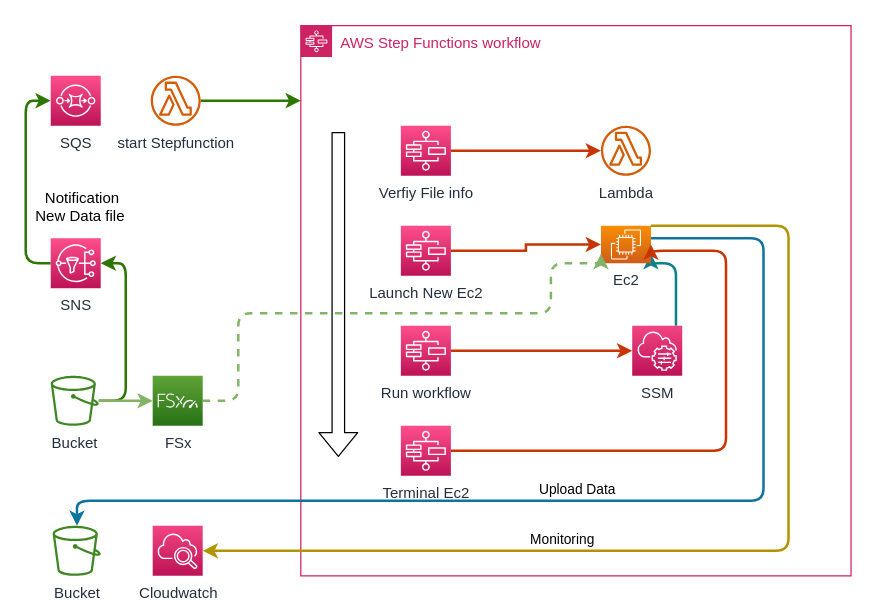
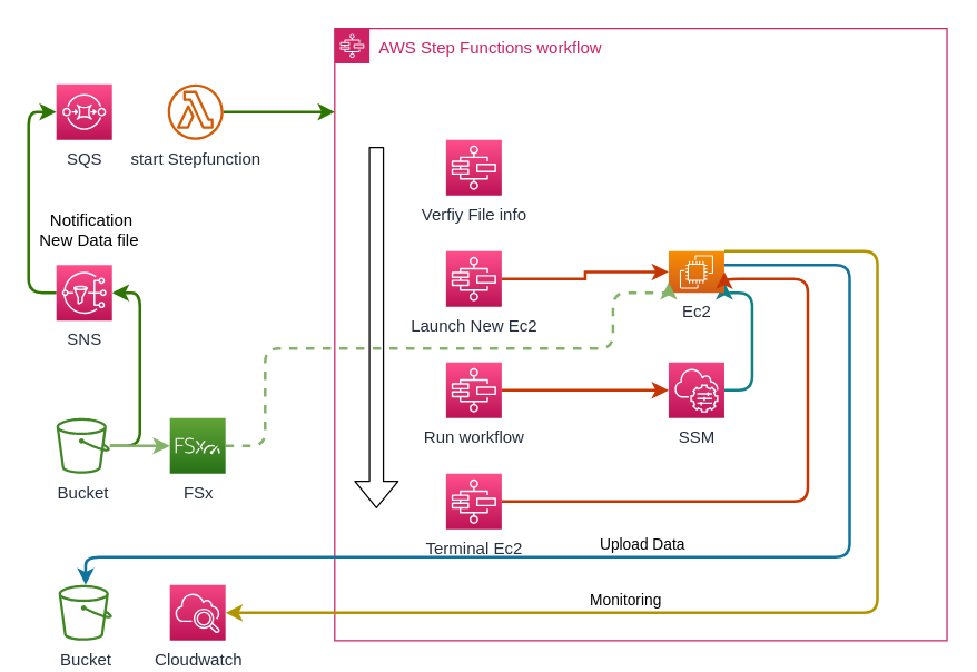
  <mxCell id="0" />
  <mxCell id="1" parent="0" />
  <mxCell id="2" value="AWS Step Functions workflow" style="points=[[0,0],[0.25,0],[0.5,0],[0.75,0],[1,0],[1,0.25],[1,0.5],[1,0.75],[1,1],[0.75,1],[0.5,1],[0.25,1],[0,1],[0,0.75],[0,0.5],[0,0.25]];outlineConnect=0;gradientColor=none;html=1;whiteSpace=wrap;fontSize=12;fontStyle=0;container=1;pointerEvents=0;collapsible=0;recursiveResize=0;shape=mxgraph.aws4.group;grIcon=mxgraph.aws4.group_aws_step_functions_workflow;strokeColor=#CD2264;fillColor=none;verticalAlign=top;align=left;spacingLeft=30;fontColor=#CD2264;dashed=0;" parent="1" vertex="1"><mxGeometry x="240" y="20" width="440" height="440" as="geometry" /></mxCell>
  <mxCell id="3" style="edgeStyle=orthogonalEdgeStyle;rounded=1;orthogonalLoop=1;jettySize=auto;html=1;entryX=1;entryY=0.75;entryDx=0;entryDy=0;entryPerimeter=0;fillColor=#b0e3e6;strokeColor=#0e8088;strokeWidth=2;" parent="2" source="4" target="5" edge="1"><mxGeometry relative="1" as="geometry"><Array as="points"><mxPoint x="300" y="260" /><mxPoint x="300" y="190" /></Array></mxGeometry></mxCell>
- <mxCell id="4" value="SSM" style="sketch=0;points=[[0,0,0],[0.25,0,0],[0.5,0,0],[0.75,0,0],[1,0,0],[0,1,0],[0.25,1,0],[0.5,1,0],[0.75,1,0],[1,1,0],[0,0.25,0],[0,0.5,0],[0,0.75,0],[1,0.25,0],[1,0.5,0],[1,0.75,0]];points=[[0,0,0],[0.25,0,0],[0.5,0,0],[0.75,0,0],[1,0,0],[0,1,0],[0.25,1,0],[0.5,1,0],[0.75,1,0],[1,1,0],[0,0.25,0],[0,0.5,0],[0,0.75,0],[1,0.25,0],[1,0.5,0],[1,0.75,0]];outlineConnect=0;fontColor=#232F3E;gradientColor=#F34482;gradientDirection=north;fillColor=#BC1356;strokeColor=#ffffff;dashed=0;verticalLabelPosition=bottom;verticalAlign=top;align=center;html=1;fontSize=12;fontStyle=0;aspect=fixed;shape=mxgraph.aws4.resourceIcon;resIcon=mxgraph.aws4.systems_manager;" parent="2" vertex="1"><mxGeometry x="265" y="240" width="40" height="40" as="geometry" /></mxCell>
+ <mxCell id="4" value="SSM" style="sketch=0;points=[[0,0,0],[0.25,0,0],[0.5,0,0],[0.75,0,0],[1,0,0],[0,1,0],[0.25,1,0],[0.5,1,0],[0.75,1,0],[1,1,0],[0,0.25,0],[0,0.5,0],[0,0.75,0],[1,0.25,0],[1,0.5,0],[1,0.75,0]];points=[[0,0,0],[0.25,0,0],[0.5,0,0],[0.75,0,0],[1,0,0],[0,1,0],[0.25,1,0],[0.5,1,0],[0.75,1,0],[1,1,0],[0,0.25,0],[0,0.5,0],[0,0.75,0],[1,0.25,0],[1,0.5,0],[1,0.75,0]];outlineConnect=0;fontColor=#232F3E;gradientColor=#F34482;gradientDirection=north;fillColor=#BC1356;strokeColor=#ffffff;dashed=0;verticalLabelPosition=bottom;verticalAlign=top;align=center;html=1;fontSize=12;fontStyle=0;aspect=fixed;shape=mxgraph.aws4.resourceIcon;resIcon=mxgraph.aws4.systems_manager;" parent="2" vertex="1"><mxGeometry x="240" y="240" width="40" height="40" as="geometry" /></mxCell>
  <mxCell id="5" value="Ec2" style="sketch=0;points=[[0,0,0],[0.25,0,0],[0.5,0,0],[0.75,0,0],[1,0,0],[0,1,0],[0.25,1,0],[0.5,1,0],[0.75,1,0],[1,1,0],[0,0.25,0],[0,0.5,0],[0,0.75,0],[1,0.25,0],[1,0.5,0],[1,0.75,0]];outlineConnect=0;fontColor=#232F3E;gradientColor=#F78E04;gradientDirection=north;fillColor=#D05C17;strokeColor=#ffffff;dashed=0;verticalLabelPosition=bottom;verticalAlign=top;align=center;html=1;fontSize=12;fontStyle=0;aspect=fixed;shape=mxgraph.aws4.resourceIcon;resIcon=mxgraph.aws4.ec2;" parent="2" vertex="1"><mxGeometry x="240" y="160" width="40" height="30" as="geometry" /></mxCell>
- <mxCell id="6" value="Lambda" style="sketch=0;outlineConnect=0;fontColor=#232F3E;gradientColor=none;fillColor=#D45B07;strokeColor=none;dashed=0;verticalLabelPosition=bottom;verticalAlign=top;align=center;html=1;fontSize=12;fontStyle=0;aspect=fixed;pointerEvents=1;shape=mxgraph.aws4.lambda_function;" parent="2" vertex="1"><mxGeometry x="240" y="80" width="40" height="40" as="geometry" /></mxCell>
- <mxCell id="7" style="edgeStyle=orthogonalEdgeStyle;rounded=0;orthogonalLoop=1;jettySize=auto;html=1;fillColor=#fa6800;strokeColor=#C73500;strokeWidth=2;" parent="2" source="8" target="6" edge="1"><mxGeometry relative="1" as="geometry" /></mxCell>
  <mxCell id="8" value="Verfiy File info" style="sketch=0;points=[[0,0,0],[0.25,0,0],[0.5,0,0],[0.75,0,0],[1,0,0],[0,1,0],[0.25,1,0],[0.5,1,0],[0.75,1,0],[1,1,0],[0,0.25,0],[0,0.5,0],[0,0.75,0],[1,0.25,0],[1,0.5,0],[1,0.75,0]];outlineConnect=0;fontColor=#232F3E;gradientColor=#FF4F8B;gradientDirection=north;fillColor=#BC1356;strokeColor=#ffffff;dashed=0;verticalLabelPosition=bottom;verticalAlign=top;align=center;html=1;fontSize=12;fontStyle=0;aspect=fixed;shape=mxgraph.aws4.resourceIcon;resIcon=mxgraph.aws4.step_functions;" parent="2" vertex="1"><mxGeometry x="80" y="80" width="40" height="40" as="geometry" /></mxCell>
  <mxCell id="9" style="edgeStyle=orthogonalEdgeStyle;rounded=0;orthogonalLoop=1;jettySize=auto;html=1;strokeColor=#C73500;fillColor=#fa6800;strokeWidth=2;" parent="2" source="10" target="5" edge="1"><mxGeometry relative="1" as="geometry" /></mxCell>
  <mxCell id="10" value="Launch New Ec2" style="sketch=0;points=[[0,0,0],[0.25,0,0],[0.5,0,0],[0.75,0,0],[1,0,0],[0,1,0],[0.25,1,0],[0.5,1,0],[0.75,1,0],[1,1,0],[0,0.25,0],[0,0.5,0],[0,0.75,0],[1,0.25,0],[1,0.5,0],[1,0.75,0]];outlineConnect=0;fontColor=#232F3E;gradientColor=#FF4F8B;gradientDirection=north;fillColor=#BC1356;strokeColor=#ffffff;dashed=0;verticalLabelPosition=bottom;verticalAlign=top;align=center;html=1;fontSize=12;fontStyle=0;aspect=fixed;shape=mxgraph.aws4.resourceIcon;resIcon=mxgraph.aws4.step_functions;" parent="2" vertex="1"><mxGeometry x="80" y="160" width="40" height="40" as="geometry" /></mxCell>
  <mxCell id="11" style="edgeStyle=orthogonalEdgeStyle;rounded=0;orthogonalLoop=1;jettySize=auto;html=1;entryX=0;entryY=0.5;entryDx=0;entryDy=0;entryPerimeter=0;strokeColor=#C73500;fillColor=#fa6800;strokeWidth=2;" parent="2" source="12" target="4" edge="1"><mxGeometry relative="1" as="geometry" /></mxCell>
  <mxCell id="12" value="Run workflow" style="sketch=0;points=[[0,0,0],[0.25,0,0],[0.5,0,0],[0.75,0,0],[1,0,0],[0,1,0],[0.25,1,0],[0.5,1,0],[0.75,1,0],[1,1,0],[0,0.25,0],[0,0.5,0],[0,0.75,0],[1,0.25,0],[1,0.5,0],[1,0.75,0]];outlineConnect=0;fontColor=#232F3E;gradientColor=#FF4F8B;gradientDirection=north;fillColor=#BC1356;strokeColor=#ffffff;dashed=0;verticalLabelPosition=bottom;verticalAlign=top;align=center;html=1;fontSize=12;fontStyle=0;aspect=fixed;shape=mxgraph.aws4.resourceIcon;resIcon=mxgraph.aws4.step_functions;" parent="2" vertex="1"><mxGeometry x="80" y="240" width="40" height="40" as="geometry" /></mxCell>
  <mxCell id="13" style="edgeStyle=orthogonalEdgeStyle;rounded=1;orthogonalLoop=1;jettySize=auto;html=1;entryX=1;entryY=0.5;entryDx=0;entryDy=0;entryPerimeter=0;strokeColor=#C73500;fillColor=#fa6800;strokeWidth=2;" parent="2" source="14" target="5" edge="1"><mxGeometry relative="1" as="geometry"><Array as="points"><mxPoint x="340" y="340" /><mxPoint x="340" y="180" /></Array></mxGeometry></mxCell>
  <mxCell id="14" value="Terminal Ec2" style="sketch=0;points=[[0,0,0],[0.25,0,0],[0.5,0,0],[0.75,0,0],[1,0,0],[0,1,0],[0.25,1,0],[0.5,1,0],[0.75,1,0],[1,1,0],[0,0.25,0],[0,0.5,0],[0,0.75,0],[1,0.25,0],[1,0.5,0],[1,0.75,0]];outlineConnect=0;fontColor=#232F3E;gradientColor=#FF4F8B;gradientDirection=north;fillColor=#BC1356;strokeColor=#ffffff;dashed=0;verticalLabelPosition=bottom;verticalAlign=top;align=center;html=1;fontSize=12;fontStyle=0;aspect=fixed;shape=mxgraph.aws4.resourceIcon;resIcon=mxgraph.aws4.step_functions;" parent="2" vertex="1"><mxGeometry x="80" y="320" width="40" height="40" as="geometry" /></mxCell>
  <mxCell id="15" value="" style="shape=flexArrow;endArrow=classic;html=1;rounded=1;startSize=8;strokeWidth=1;" parent="2" edge="1"><mxGeometry width="50" height="50" relative="1" as="geometry"><mxPoint x="30" y="85" as="sourcePoint" /><mxPoint x="30" y="345" as="targetPoint" /></mxGeometry></mxCell>
  <mxCell id="16" style="edgeStyle=orthogonalEdgeStyle;rounded=1;orthogonalLoop=1;jettySize=auto;html=1;entryX=1;entryY=0.5;entryDx=0;entryDy=0;entryPerimeter=0;fillColor=#60a917;strokeColor=#2D7600;strokeWidth=2;" parent="1" source="18" target="20" edge="1"><mxGeometry relative="1" as="geometry"><Array as="points"><mxPoint x="100" y="320" /><mxPoint x="100" y="210" /></Array><mxPoint x="130" y="320" as="sourcePoint" /></mxGeometry></mxCell>
  <mxCell id="17" style="edgeStyle=orthogonalEdgeStyle;rounded=1;orthogonalLoop=1;jettySize=auto;html=1;entryX=0;entryY=0.5;entryDx=0;entryDy=0;entryPerimeter=0;fillColor=#d5e8d4;strokeColor=#82b366;gradientColor=#97d077;strokeWidth=2;" parent="1" source="18" target="32" edge="1"><mxGeometry relative="1" as="geometry" /></mxCell>
  <mxCell id="18" value="Bucket" style="sketch=0;outlineConnect=0;fontColor=#232F3E;gradientColor=none;fillColor=#3F8624;strokeColor=none;dashed=0;verticalLabelPosition=bottom;verticalAlign=top;align=center;html=1;fontSize=12;fontStyle=0;aspect=fixed;pointerEvents=1;shape=mxgraph.aws4.bucket;" parent="1" vertex="1"><mxGeometry x="40" y="300" width="38.46" height="40" as="geometry" /></mxCell>
  <mxCell id="19" value="" style="edgeStyle=orthogonalEdgeStyle;rounded=1;orthogonalLoop=1;jettySize=auto;html=1;strokeColor=#2D7600;fillColor=#60a917;strokeWidth=2;" parent="1" source="20" target="21" edge="1"><mxGeometry relative="1" as="geometry"><Array as="points"><mxPoint x="20" y="210" /><mxPoint x="20" y="80" /></Array></mxGeometry></mxCell>
  <mxCell id="20" value="SNS" style="sketch=0;points=[[0,0,0],[0.25,0,0],[0.5,0,0],[0.75,0,0],[1,0,0],[0,1,0],[0.25,1,0],[0.5,1,0],[0.75,1,0],[1,1,0],[0,0.25,0],[0,0.5,0],[0,0.75,0],[1,0.25,0],[1,0.5,0],[1,0.75,0]];outlineConnect=0;fontColor=#232F3E;gradientColor=#FF4F8B;gradientDirection=north;fillColor=#BC1356;strokeColor=#ffffff;dashed=0;verticalLabelPosition=bottom;verticalAlign=top;align=center;html=1;fontSize=12;fontStyle=0;aspect=fixed;shape=mxgraph.aws4.resourceIcon;resIcon=mxgraph.aws4.sns;" parent="1" vertex="1"><mxGeometry x="40" y="190" width="40" height="40" as="geometry" /></mxCell>
  <mxCell id="21" value="SQS" style="sketch=0;points=[[0,0,0],[0.25,0,0],[0.5,0,0],[0.75,0,0],[1,0,0],[0,1,0],[0.25,1,0],[0.5,1,0],[0.75,1,0],[1,1,0],[0,0.25,0],[0,0.5,0],[0,0.75,0],[1,0.25,0],[1,0.5,0],[1,0.75,0]];outlineConnect=0;fontColor=#232F3E;gradientColor=#FF4F8B;gradientDirection=north;fillColor=#BC1356;strokeColor=#ffffff;dashed=0;verticalLabelPosition=bottom;verticalAlign=top;align=center;html=1;fontSize=12;fontStyle=0;aspect=fixed;shape=mxgraph.aws4.resourceIcon;resIcon=mxgraph.aws4.sqs;" parent="1" vertex="1"><mxGeometry y="60" width="40" height="40" as="geometry" x="40" /></mxCell>
  <mxCell id="22" style="edgeStyle=orthogonalEdgeStyle;rounded=1;orthogonalLoop=1;jettySize=auto;html=1;strokeColor=#2D7600;fillColor=#60a917;strokeWidth=2;" parent="1" source="23" edge="1"><mxGeometry relative="1" as="geometry"><mxPoint x="240" y="80" as="targetPoint" /><Array as="points"><mxPoint x="240" y="80" /></Array></mxGeometry></mxCell>
  <mxCell id="23" value="start Stepfunction" style="sketch=0;outlineConnect=0;fontColor=#232F3E;gradientColor=none;fillColor=#D45B07;strokeColor=none;dashed=0;verticalLabelPosition=bottom;verticalAlign=top;align=center;html=1;fontSize=12;fontStyle=0;aspect=fixed;pointerEvents=1;shape=mxgraph.aws4.lambda_function;" parent="1" vertex="1"><mxGeometry x="120" y="60" width="40" height="40" as="geometry" /></mxCell>
  <mxCell id="24" value="Notification&lt;br&gt;New Data file&amp;nbsp;" style="text;html=1;align=center;verticalAlign=middle;resizable=0;points=[];autosize=1;strokeColor=none;fillColor=none;" parent="1" vertex="1"><mxGeometry x="20" y="150" width="90" height="30" as="geometry" /></mxCell>
  <mxCell id="25" value="Cloudwatch" style="sketch=0;points=[[0,0,0],[0.25,0,0],[0.5,0,0],[0.75,0,0],[1,0,0],[0,1,0],[0.25,1,0],[0.5,1,0],[0.75,1,0],[1,1,0],[0,0.25,0],[0,0.5,0],[0,0.75,0],[1,0.25,0],[1,0.5,0],[1,0.75,0]];points=[[0,0,0],[0.25,0,0],[0.5,0,0],[0.75,0,0],[1,0,0],[0,1,0],[0.25,1,0],[0.5,1,0],[0.75,1,0],[1,1,0],[0,0.25,0],[0,0.5,0],[0,0.75,0],[1,0.25,0],[1,0.5,0],[1,0.75,0]];outlineConnect=0;fontColor=#232F3E;gradientColor=#F34482;gradientDirection=north;fillColor=#BC1356;strokeColor=#ffffff;dashed=0;verticalLabelPosition=bottom;verticalAlign=top;align=center;html=1;fontSize=12;fontStyle=0;aspect=fixed;shape=mxgraph.aws4.resourceIcon;resIcon=mxgraph.aws4.cloudwatch_2;" parent="1" vertex="1"><mxGeometry x="121.54" y="420" width="40" height="40" as="geometry" /></mxCell>
  <mxCell id="26" style="edgeStyle=orthogonalEdgeStyle;rounded=1;orthogonalLoop=1;jettySize=auto;html=1;fillColor=#e3c800;strokeColor=#B09500;strokeWidth=2;" parent="1" source="5" target="25" edge="1"><mxGeometry relative="1" as="geometry"><mxPoint x="190" y="440" as="targetPoint" /><Array as="points"><mxPoint x="630" y="180" /><mxPoint x="630" y="440" /></Array></mxGeometry></mxCell>
  <mxCell id="27" value="Monitoring" style="edgeLabel;html=1;align=center;verticalAlign=middle;resizable=0;points=[];" parent="26" vertex="1" connectable="0"><mxGeometry x="0.348" y="-3" relative="1" as="geometry"><mxPoint x="13" y="-7" as="offset" /></mxGeometry></mxCell>
  <mxCell id="28" style="edgeStyle=orthogonalEdgeStyle;rounded=1;orthogonalLoop=1;jettySize=auto;html=1;fillColor=#b1ddf0;strokeColor=#10739e;strokeWidth=2;" parent="1" source="5" target="30" edge="1"><mxGeometry relative="1" as="geometry"><Array as="points"><mxPoint x="610" y="190" /><mxPoint x="610" y="400" /><mxPoint x="61" y="400" /></Array></mxGeometry></mxCell>
  <mxCell id="29" value="Upload Data" style="edgeLabel;html=1;align=center;verticalAlign=middle;resizable=0;points=[];" parent="28" vertex="1" connectable="0"><mxGeometry x="-0.603" relative="1" as="geometry"><mxPoint x="-150" y="118" as="offset" /></mxGeometry></mxCell>
  <mxCell id="30" value="Bucket" style="sketch=0;outlineConnect=0;fontColor=#232F3E;gradientColor=none;fillColor=#3F8624;strokeColor=none;dashed=0;verticalLabelPosition=bottom;verticalAlign=top;align=center;html=1;fontSize=12;fontStyle=0;aspect=fixed;pointerEvents=1;shape=mxgraph.aws4.bucket;" parent="1" vertex="1"><mxGeometry x="41.54" y="420" width="38.46" height="40" as="geometry" /></mxCell>
  <mxCell id="31" style="edgeStyle=orthogonalEdgeStyle;rounded=1;orthogonalLoop=1;jettySize=auto;html=1;entryX=0;entryY=0.75;entryDx=0;entryDy=0;entryPerimeter=0;strokeWidth=2;dashed=1;fillColor=#d5e8d4;gradientColor=#97d077;strokeColor=#82b366;" parent="1" source="32" target="5" edge="1"><mxGeometry relative="1" as="geometry"><Array as="points"><mxPoint x="190" y="320" /><mxPoint x="190" y="250" /><mxPoint x="440" y="250" /><mxPoint x="440" y="210" /></Array></mxGeometry></mxCell>
  <mxCell id="32" value="FSx" style="sketch=0;points=[[0,0,0],[0.25,0,0],[0.5,0,0],[0.75,0,0],[1,0,0],[0,1,0],[0.25,1,0],[0.5,1,0],[0.75,1,0],[1,1,0],[0,0.25,0],[0,0.5,0],[0,0.75,0],[1,0.25,0],[1,0.5,0],[1,0.75,0]];outlineConnect=0;fontColor=#232F3E;gradientColor=#60A337;gradientDirection=north;fillColor=#277116;strokeColor=#ffffff;dashed=0;verticalLabelPosition=bottom;verticalAlign=top;align=center;html=1;fontSize=12;fontStyle=0;aspect=fixed;shape=mxgraph.aws4.resourceIcon;resIcon=mxgraph.aws4.fsx_for_lustre;" parent="1" vertex="1"><mxGeometry x="121.54" y="300" width="40" height="40" as="geometry" /></mxCell>
